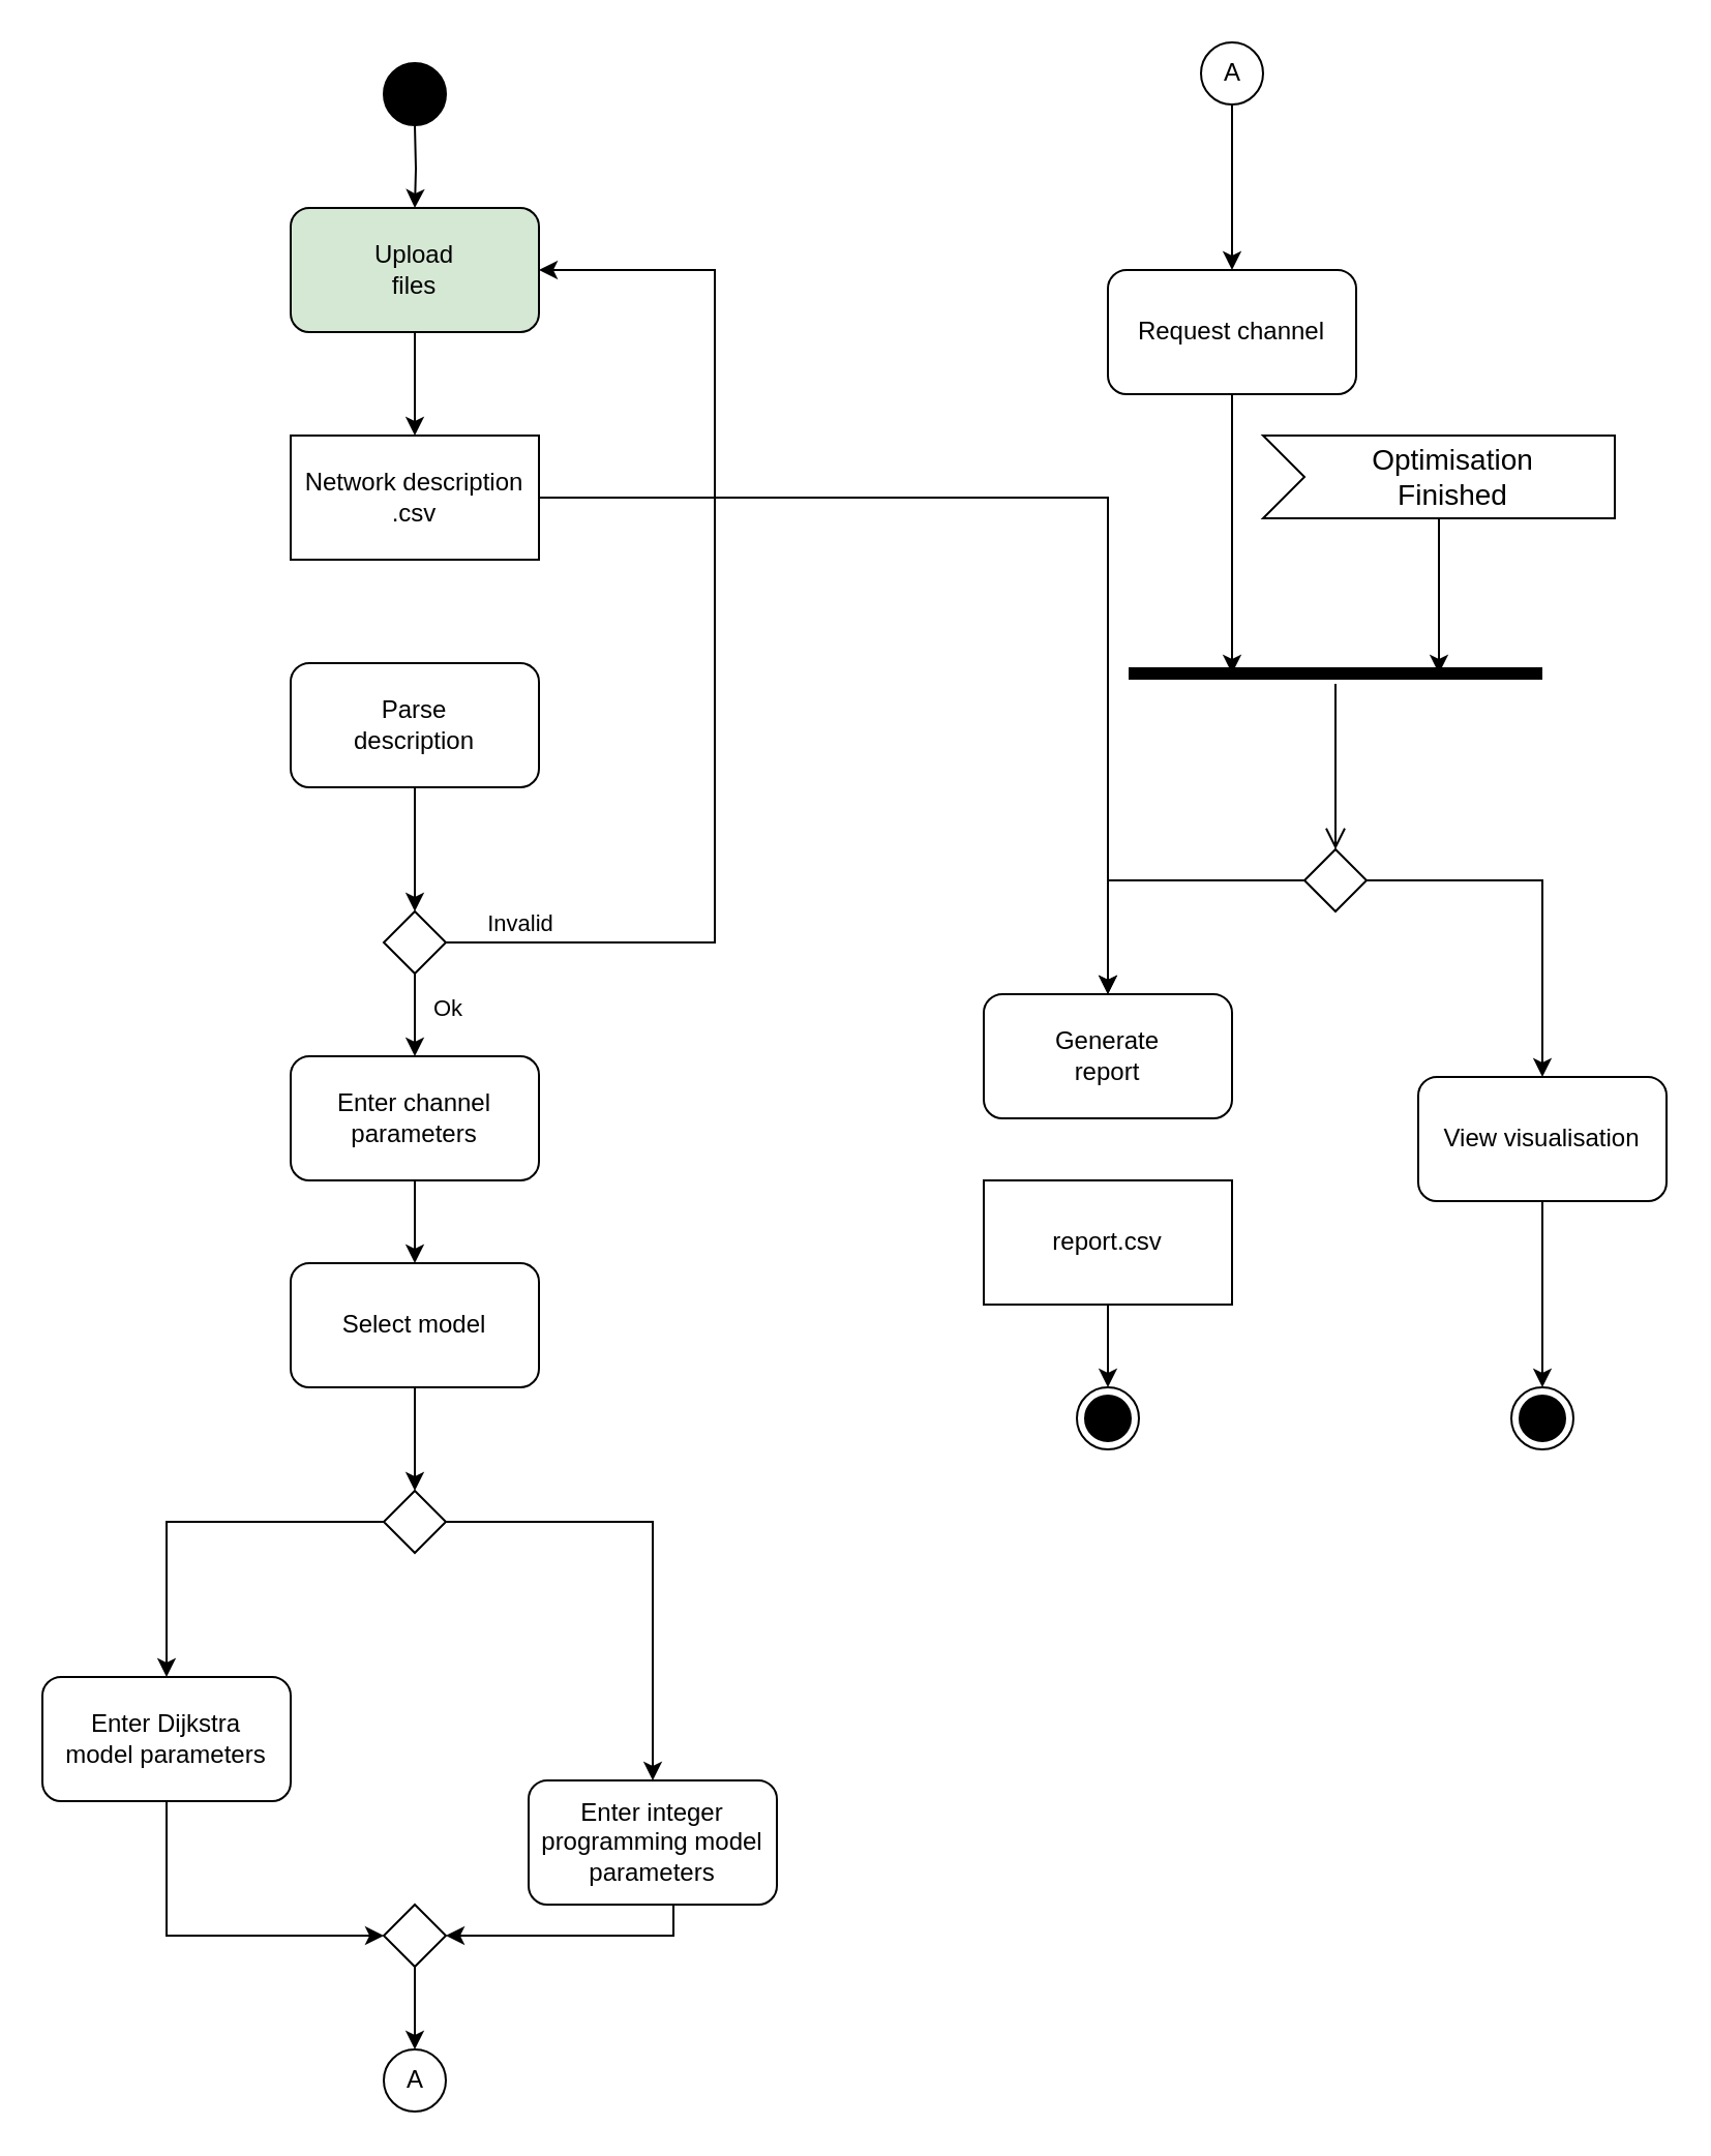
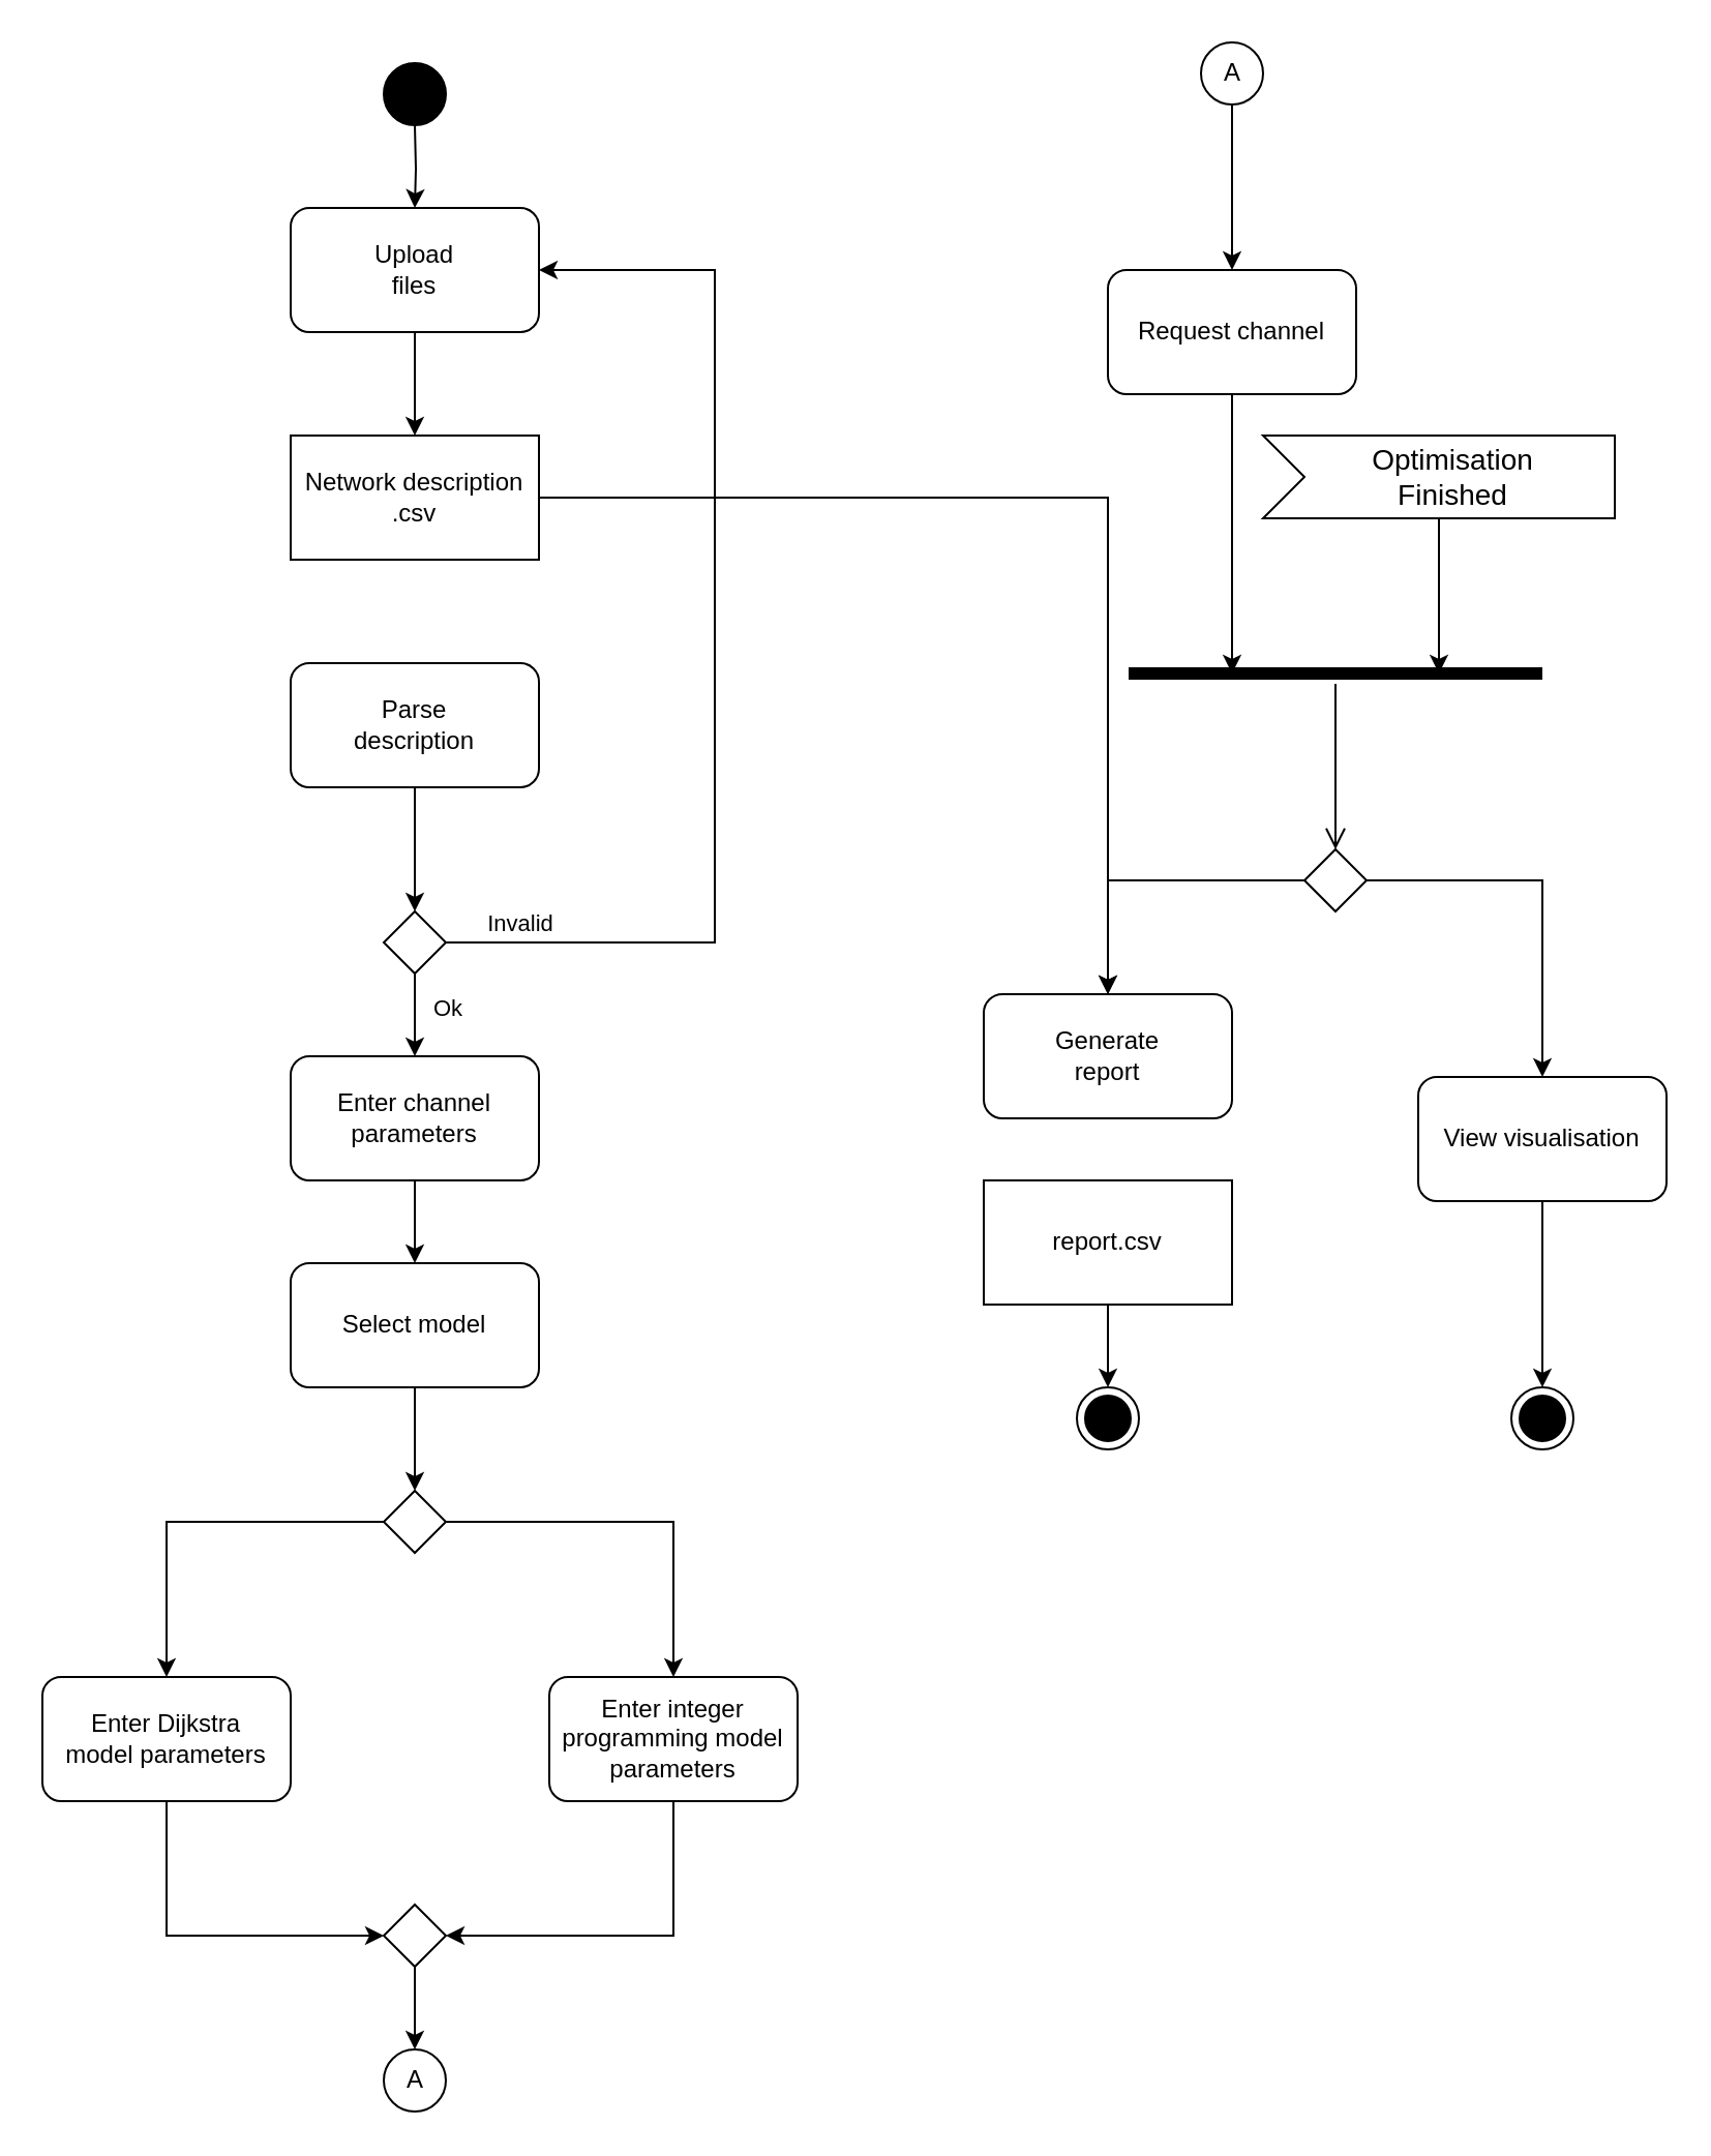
  <mxCell id="0" />
  <mxCell id="1" parent="0" />
  <mxCell id="2" value="" style="edgeStyle=orthogonalEdgeStyle;rounded=0;orthogonalLoop=1;jettySize=auto;html=1;" edge="1" parent="1" target="4"><mxGeometry relative="1" as="geometry"><mxPoint x="200" y="60" as="sourcePoint" /></mxGeometry></mxCell>
  <mxCell id="3" value="" style="edgeStyle=orthogonalEdgeStyle;rounded=0;orthogonalLoop=1;jettySize=auto;html=1;" edge="1" parent="1" source="4" target="6"><mxGeometry relative="1" as="geometry" /></mxCell>
- <mxCell id="4" value="Upload&lt;div&gt;files&lt;/div&gt;" style="rounded=1;whiteSpace=wrap;html=1;fillColor=#d5e8d4;" vertex="1" parent="1"><mxGeometry x="140" y="100" width="120" height="60" as="geometry" /></mxCell>
+ <mxCell id="4" value="Upload&lt;div&gt;files&lt;/div&gt;" style="rounded=1;whiteSpace=wrap;html=1;" vertex="1" parent="1"><mxGeometry x="140" y="100" width="120" height="60" as="geometry" /></mxCell>
  <mxCell id="5" value="" style="edgeStyle=orthogonalEdgeStyle;rounded=0;orthogonalLoop=1;jettySize=auto;html=1;" edge="1" parent="1" source="6" target="40"><mxGeometry relative="1" as="geometry" /></mxCell>
  <mxCell id="6" value="Network description&lt;div&gt;.csv&lt;/div&gt;" style="rounded=0;whiteSpace=wrap;html=1;" vertex="1" parent="1"><mxGeometry x="140" y="210" width="120" height="60" as="geometry" /></mxCell>
  <mxCell id="7" value="" style="edgeStyle=orthogonalEdgeStyle;rounded=0;orthogonalLoop=1;jettySize=auto;html=1;" edge="1" parent="1" source="8" target="13"><mxGeometry relative="1" as="geometry" /></mxCell>
  <mxCell id="8" value="Parse&lt;div&gt;description&lt;/div&gt;" style="rounded=1;whiteSpace=wrap;html=1;" vertex="1" parent="1"><mxGeometry x="140" y="320" width="120" height="60" as="geometry" /></mxCell>
  <mxCell id="9" style="edgeStyle=orthogonalEdgeStyle;rounded=0;orthogonalLoop=1;jettySize=auto;html=1;entryX=1;entryY=0.5;entryDx=0;entryDy=0;exitX=1;exitY=0.5;exitDx=0;exitDy=0;" edge="1" parent="1" source="13" target="4"><mxGeometry relative="1" as="geometry"><mxPoint x="355" y="140" as="targetPoint" /><Array as="points"><mxPoint x="345" y="455" /><mxPoint x="345" y="130" /></Array></mxGeometry></mxCell>
  <mxCell id="10" value="Invalid" style="edgeLabel;html=1;align=center;verticalAlign=middle;resizable=0;points=[];" vertex="1" connectable="0" parent="9"><mxGeometry x="-0.837" relative="1" as="geometry"><mxPoint x="-9" y="-10" as="offset" /></mxGeometry></mxCell>
  <mxCell id="11" value="" style="edgeStyle=orthogonalEdgeStyle;rounded=0;orthogonalLoop=1;jettySize=auto;html=1;" edge="1" parent="1" source="13" target="15"><mxGeometry relative="1" as="geometry" /></mxCell>
  <mxCell id="12" value="Ok" style="edgeLabel;html=1;align=center;verticalAlign=middle;resizable=0;points=[];" vertex="1" connectable="0" parent="11"><mxGeometry x="-0.21" y="-1" relative="1" as="geometry"><mxPoint x="16" as="offset" /></mxGeometry></mxCell>
  <mxCell id="13" value="" style="rhombus;" vertex="1" parent="1"><mxGeometry x="185" y="440" width="30" height="30" as="geometry" /></mxCell>
  <mxCell id="14" value="" style="edgeStyle=orthogonalEdgeStyle;rounded=0;orthogonalLoop=1;jettySize=auto;html=1;" edge="1" parent="1" source="15" target="17"><mxGeometry relative="1" as="geometry" /></mxCell>
  <mxCell id="15" value="Enter channel&lt;div&gt;parameters&lt;/div&gt;" style="rounded=1;whiteSpace=wrap;html=1;" vertex="1" parent="1"><mxGeometry x="140" y="510" width="120" height="60" as="geometry" /></mxCell>
  <mxCell id="16" value="" style="edgeStyle=orthogonalEdgeStyle;rounded=0;orthogonalLoop=1;jettySize=auto;html=1;" edge="1" parent="1" source="17" target="20"><mxGeometry relative="1" as="geometry" /></mxCell>
  <mxCell id="17" value="Select model" style="rounded=1;whiteSpace=wrap;html=1;" vertex="1" parent="1"><mxGeometry x="140" y="610" width="120" height="60" as="geometry" /></mxCell>
  <mxCell id="18" style="edgeStyle=orthogonalEdgeStyle;rounded=0;orthogonalLoop=1;jettySize=auto;html=1;entryX=0.5;entryY=0;entryDx=0;entryDy=0;" edge="1" parent="1" source="20" target="22"><mxGeometry relative="1" as="geometry" /></mxCell>
  <mxCell id="19" style="edgeStyle=orthogonalEdgeStyle;rounded=0;orthogonalLoop=1;jettySize=auto;html=1;entryX=0.5;entryY=0;entryDx=0;entryDy=0;" edge="1" parent="1" source="20" target="24"><mxGeometry relative="1" as="geometry" /></mxCell>
  <mxCell id="20" value="" style="rhombus;" vertex="1" parent="1"><mxGeometry x="185" y="720" width="30" height="30" as="geometry" /></mxCell>
  <mxCell id="21" style="edgeStyle=orthogonalEdgeStyle;rounded=0;orthogonalLoop=1;jettySize=auto;html=1;entryX=0;entryY=0.5;entryDx=0;entryDy=0;" edge="1" parent="1" source="22" target="26"><mxGeometry relative="1" as="geometry"><Array as="points"><mxPoint x="80" y="935" /></Array></mxGeometry></mxCell>
  <mxCell id="22" value="Enter Dijkstra&lt;div&gt;model parameters&lt;/div&gt;" style="rounded=1;whiteSpace=wrap;html=1;" vertex="1" parent="1"><mxGeometry x="20" y="810" width="120" height="60" as="geometry" /></mxCell>
  <mxCell id="23" style="edgeStyle=orthogonalEdgeStyle;rounded=0;orthogonalLoop=1;jettySize=auto;html=1;entryX=1;entryY=0.5;entryDx=0;entryDy=0;" edge="1" parent="1" source="24" target="26"><mxGeometry relative="1" as="geometry"><Array as="points"><mxPoint x="325" y="935" /></Array></mxGeometry></mxCell>
- <mxCell id="24" value="Enter integer programming model parameters" style="rounded=1;whiteSpace=wrap;html=1;" vertex="1" parent="1"><mxGeometry x="255" y="860" width="120" height="60" as="geometry" /></mxCell>
+ <mxCell id="24" value="Enter integer programming model parameters" style="rounded=1;whiteSpace=wrap;html=1;" vertex="1" parent="1"><mxGeometry x="265" y="810" width="120" height="60" as="geometry" /></mxCell>
  <mxCell id="25" value="" style="edgeStyle=orthogonalEdgeStyle;rounded=0;orthogonalLoop=1;jettySize=auto;html=1;" edge="1" parent="1" source="26" target="28"><mxGeometry relative="1" as="geometry" /></mxCell>
  <mxCell id="26" value="" style="rhombus;" vertex="1" parent="1"><mxGeometry x="185" y="920" width="30" height="30" as="geometry" /></mxCell>
  <mxCell id="27" value="" style="ellipse;fillColor=strokeColor;html=1;" vertex="1" parent="1"><mxGeometry x="185" y="30" width="30" height="30" as="geometry" /></mxCell>
  <mxCell id="28" value="A" style="ellipse;html=1;" vertex="1" parent="1"><mxGeometry x="185" y="990" width="30" height="30" as="geometry" /></mxCell>
  <mxCell id="29" value="" style="edgeStyle=orthogonalEdgeStyle;rounded=0;orthogonalLoop=1;jettySize=auto;html=1;" edge="1" parent="1" source="30" target="32"><mxGeometry relative="1" as="geometry" /></mxCell>
  <mxCell id="30" value="A" style="ellipse;html=1;" vertex="1" parent="1"><mxGeometry x="580" y="20" width="30" height="30" as="geometry" /></mxCell>
  <mxCell id="31" value="" style="edgeStyle=orthogonalEdgeStyle;rounded=0;orthogonalLoop=1;jettySize=auto;html=1;entryX=0.25;entryY=0.5;entryDx=0;entryDy=0;entryPerimeter=0;" edge="1" parent="1" source="32" target="33"><mxGeometry relative="1" as="geometry" /></mxCell>
  <mxCell id="32" value="Request channel" style="rounded=1;whiteSpace=wrap;html=1;" vertex="1" parent="1"><mxGeometry x="535" y="130" width="120" height="60" as="geometry" /></mxCell>
  <mxCell id="33" value="" style="shape=line;html=1;strokeWidth=6;" vertex="1" parent="1"><mxGeometry x="545" y="320" width="200" height="10" as="geometry" /></mxCell>
  <mxCell id="34" value="" style="edgeStyle=orthogonalEdgeStyle;html=1;verticalAlign=bottom;endArrow=open;endSize=8;rounded=0;entryX=0.5;entryY=0;entryDx=0;entryDy=0;" edge="1" source="33" parent="1" target="39"><mxGeometry relative="1" as="geometry"><mxPoint x="645" y="400" as="targetPoint" /></mxGeometry></mxCell>
  <mxCell id="35" value="Optimisation&lt;div&gt;Finished&lt;/div&gt;" style="html=1;shape=mxgraph.infographic.ribbonSimple;notch1=20;notch2=0;align=center;verticalAlign=middle;fontSize=14;fontStyle=0;fillColor=none;flipH=0;spacingRight=0;spacingLeft=14;whiteSpace=wrap;fillStyle=solid;" vertex="1" parent="1"><mxGeometry x="610" y="210" width="170" height="40" as="geometry" /></mxCell>
  <mxCell id="36" style="edgeStyle=orthogonalEdgeStyle;rounded=0;orthogonalLoop=1;jettySize=auto;html=1;entryX=0.75;entryY=0.5;entryDx=0;entryDy=0;entryPerimeter=0;" edge="1" parent="1" source="35" target="33"><mxGeometry relative="1" as="geometry" /></mxCell>
  <mxCell id="37" style="edgeStyle=orthogonalEdgeStyle;rounded=0;orthogonalLoop=1;jettySize=auto;html=1;entryX=0.5;entryY=0;entryDx=0;entryDy=0;" edge="1" parent="1" source="39" target="40"><mxGeometry relative="1" as="geometry" /></mxCell>
  <mxCell id="38" style="edgeStyle=orthogonalEdgeStyle;rounded=0;orthogonalLoop=1;jettySize=auto;html=1;entryX=0.5;entryY=0;entryDx=0;entryDy=0;" edge="1" parent="1" source="39" target="44"><mxGeometry relative="1" as="geometry" /></mxCell>
  <mxCell id="39" value="" style="rhombus;" vertex="1" parent="1"><mxGeometry x="630" y="410" width="30" height="30" as="geometry" /></mxCell>
  <mxCell id="40" value="Generate&lt;div&gt;report&lt;/div&gt;" style="rounded=1;whiteSpace=wrap;html=1;" vertex="1" parent="1"><mxGeometry x="475" y="480" width="120" height="60" as="geometry" /></mxCell>
  <mxCell id="41" value="" style="edgeStyle=orthogonalEdgeStyle;rounded=0;orthogonalLoop=1;jettySize=auto;html=1;" edge="1" parent="1" source="42" target="45"><mxGeometry relative="1" as="geometry" /></mxCell>
  <mxCell id="42" value="report.csv" style="rounded=0;whiteSpace=wrap;html=1;" vertex="1" parent="1"><mxGeometry x="475" y="570" width="120" height="60" as="geometry" /></mxCell>
  <mxCell id="43" value="" style="edgeStyle=orthogonalEdgeStyle;rounded=0;orthogonalLoop=1;jettySize=auto;html=1;" edge="1" parent="1" source="44" target="46"><mxGeometry relative="1" as="geometry" /></mxCell>
  <mxCell id="44" value="View visualisation" style="rounded=1;whiteSpace=wrap;html=1;" vertex="1" parent="1"><mxGeometry x="685" y="520" width="120" height="60" as="geometry" /></mxCell>
  <mxCell id="45" value="" style="ellipse;html=1;shape=endState;fillColor=strokeColor;" vertex="1" parent="1"><mxGeometry x="520" y="670" width="30" height="30" as="geometry" /></mxCell>
  <mxCell id="46" value="" style="ellipse;html=1;shape=endState;fillColor=strokeColor;" vertex="1" parent="1"><mxGeometry x="730" y="670" width="30" height="30" as="geometry" /></mxCell>
